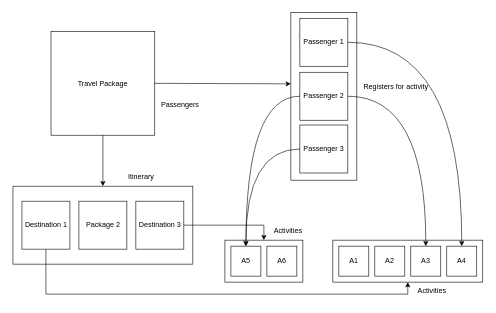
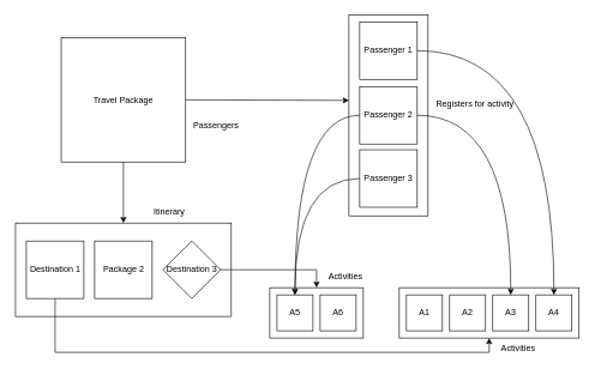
  <mxCell id="0" />
  <mxCell id="1" parent="0" />
  <mxCell id="2" value="" style="rounded=0;whiteSpace=wrap;html=1;" vertex="1" parent="1"><mxGeometry x="374" y="400" width="130" height="70" as="geometry" /></mxCell>
  <mxCell id="3" value="" style="rounded=0;whiteSpace=wrap;html=1;" vertex="1" parent="1"><mxGeometry x="484" y="20" width="110" height="280" as="geometry" /></mxCell>
  <mxCell id="4" value="" style="rounded=0;whiteSpace=wrap;html=1;" vertex="1" parent="1"><mxGeometry x="20.5" y="310" width="300" height="130" as="geometry" /></mxCell>
  <mxCell id="5" value="Travel Package" style="whiteSpace=wrap;html=1;aspect=fixed;" vertex="1" parent="1"><mxGeometry x="84" y="52" width="173" height="173" as="geometry" /></mxCell>
  <mxCell id="6" value="" style="endArrow=classic;html=1;rounded=0;exitX=0.5;exitY=1;exitDx=0;exitDy=0;entryX=0.5;entryY=0;entryDx=0;entryDy=0;" edge="1" parent="1" source="5" target="4"><mxGeometry width="50" height="50" relative="1" as="geometry"><mxPoint x="154" y="290" as="sourcePoint" /><mxPoint x="179" y="280" as="targetPoint" /></mxGeometry></mxCell>
  <mxCell id="7" style="edgeStyle=orthogonalEdgeStyle;rounded=0;orthogonalLoop=1;jettySize=auto;html=1;exitX=0.5;exitY=1;exitDx=0;exitDy=0;entryX=0.5;entryY=1;entryDx=0;entryDy=0;" edge="1" parent="1" source="8" target="17"><mxGeometry relative="1" as="geometry"><mxPoint x="44" y="500" as="targetPoint" /></mxGeometry></mxCell>
  <mxCell id="8" value="Destination 1" style="whiteSpace=wrap;html=1;aspect=fixed;" vertex="1" parent="1"><mxGeometry x="35.5" y="335" width="80" height="80" as="geometry" /></mxCell>
  <mxCell id="9" value="Package 2" style="whiteSpace=wrap;html=1;aspect=fixed;" vertex="1" parent="1"><mxGeometry x="130.5" y="335" width="80" height="80" as="geometry" /></mxCell>
- <mxCell id="10" value="Destination 3" style="whiteSpace=wrap;html=1;aspect=fixed;" vertex="1" parent="1"><mxGeometry x="225.5" y="335" width="80" height="80" as="geometry" /></mxCell>
+ <mxCell id="10" value="Destination 3" style="rhombus;whiteSpace=wrap;html=1;aspect=fixed;" vertex="1" parent="1"><mxGeometry x="225.5" y="335" width="80" height="80" as="geometry" /></mxCell>
  <mxCell id="11" value="Itinerary" style="text;html=1;align=center;verticalAlign=middle;resizable=0;points=[];autosize=1;strokeColor=none;fillColor=none;" vertex="1" parent="1"><mxGeometry x="199" y="280" width="70" height="30" as="geometry" /></mxCell>
  <mxCell id="12" value="Passenger 1" style="whiteSpace=wrap;html=1;aspect=fixed;" vertex="1" parent="1"><mxGeometry x="499" y="30" width="80" height="80" as="geometry" /></mxCell>
  <mxCell id="13" value="Passenger 2" style="whiteSpace=wrap;html=1;aspect=fixed;" vertex="1" parent="1"><mxGeometry x="499" y="120" width="80" height="80" as="geometry" /></mxCell>
  <mxCell id="14" value="Passenger 3" style="whiteSpace=wrap;html=1;aspect=fixed;" vertex="1" parent="1"><mxGeometry x="499" y="208" width="80" height="80" as="geometry" /></mxCell>
  <mxCell id="15" value="" style="endArrow=classic;html=1;rounded=0;exitX=1;exitY=0.5;exitDx=0;exitDy=0;entryX=0;entryY=0.426;entryDx=0;entryDy=0;entryPerimeter=0;" edge="1" parent="1" source="5" target="3"><mxGeometry width="50" height="50" relative="1" as="geometry"><mxPoint x="84" y="150" as="sourcePoint" /><mxPoint x="134" y="100" as="targetPoint" /></mxGeometry></mxCell>
  <mxCell id="16" value="Passengers" style="text;html=1;align=center;verticalAlign=middle;resizable=0;points=[];autosize=1;strokeColor=none;fillColor=none;" vertex="1" parent="1"><mxGeometry x="254" y="160" width="90" height="30" as="geometry" /></mxCell>
  <mxCell id="17" value="" style="rounded=0;whiteSpace=wrap;html=1;" vertex="1" parent="1"><mxGeometry x="554" y="400" width="250" height="70" as="geometry" /></mxCell>
  <mxCell id="18" value="A1" style="whiteSpace=wrap;html=1;aspect=fixed;" vertex="1" parent="1"><mxGeometry x="564" y="410" width="50" height="50" as="geometry" /></mxCell>
  <mxCell id="19" value="A2" style="whiteSpace=wrap;html=1;aspect=fixed;" vertex="1" parent="1"><mxGeometry x="624" y="410" width="50" height="50" as="geometry" /></mxCell>
  <mxCell id="20" value="A3" style="whiteSpace=wrap;html=1;aspect=fixed;" vertex="1" parent="1"><mxGeometry x="684" y="410" width="50" height="50" as="geometry" /></mxCell>
  <mxCell id="21" value="A4" style="whiteSpace=wrap;html=1;aspect=fixed;" vertex="1" parent="1"><mxGeometry x="744" y="410" width="50" height="50" as="geometry" /></mxCell>
  <mxCell id="22" value="Activities" style="text;html=1;align=center;verticalAlign=middle;resizable=0;points=[];autosize=1;strokeColor=none;fillColor=none;" vertex="1" parent="1"><mxGeometry x="684" y="470" width="70" height="30" as="geometry" /></mxCell>
  <mxCell id="23" style="edgeStyle=orthogonalEdgeStyle;rounded=0;orthogonalLoop=1;jettySize=auto;html=1;exitX=1;exitY=0.5;exitDx=0;exitDy=0;entryX=0.5;entryY=0;entryDx=0;entryDy=0;" edge="1" parent="1" source="10" target="2"><mxGeometry relative="1" as="geometry"><mxPoint x="309" y="500" as="targetPoint" /><mxPoint x="179" y="380" as="sourcePoint" /></mxGeometry></mxCell>
  <mxCell id="24" value="A5" style="whiteSpace=wrap;html=1;aspect=fixed;" vertex="1" parent="1"><mxGeometry x="384" y="410" width="50" height="50" as="geometry" /></mxCell>
  <mxCell id="25" value="A6" style="whiteSpace=wrap;html=1;aspect=fixed;" vertex="1" parent="1"><mxGeometry x="444" y="410" width="50" height="50" as="geometry" /></mxCell>
  <mxCell id="26" value="Activities" style="text;html=1;align=center;verticalAlign=middle;resizable=0;points=[];autosize=1;strokeColor=none;fillColor=none;" vertex="1" parent="1"><mxGeometry x="444" y="370" width="70" height="30" as="geometry" /></mxCell>
  <mxCell id="27" value="Registers for activity" style="text;html=1;align=center;verticalAlign=middle;resizable=0;points=[];autosize=1;strokeColor=none;fillColor=none;" vertex="1" parent="1"><mxGeometry x="594" y="130" width="130" height="30" as="geometry" /></mxCell>
  <mxCell id="28" style="edgeStyle=orthogonalEdgeStyle;rounded=0;orthogonalLoop=1;jettySize=auto;html=1;exitX=0;exitY=0.5;exitDx=0;exitDy=0;entryX=0.5;entryY=0;entryDx=0;entryDy=0;curved=1;" edge="1" parent="1" source="14" target="24"><mxGeometry relative="1" as="geometry" /></mxCell>
  <mxCell id="29" style="edgeStyle=orthogonalEdgeStyle;rounded=0;orthogonalLoop=1;jettySize=auto;html=1;exitX=0;exitY=0.5;exitDx=0;exitDy=0;entryX=0.5;entryY=0;entryDx=0;entryDy=0;curved=1;endArrow=open;" edge="1" parent="1" source="13" target="24"><mxGeometry relative="1" as="geometry"><mxPoint x="464" y="200" as="sourcePoint" /><mxPoint x="374" y="362" as="targetPoint" /></mxGeometry></mxCell>
  <mxCell id="30" style="edgeStyle=orthogonalEdgeStyle;rounded=0;orthogonalLoop=1;jettySize=auto;html=1;exitX=1;exitY=0.5;exitDx=0;exitDy=0;entryX=0.5;entryY=0;entryDx=0;entryDy=0;curved=1;" edge="1" parent="1" source="12" target="21"><mxGeometry relative="1" as="geometry"><mxPoint x="744" y="170" as="sourcePoint" /><mxPoint x="654" y="420" as="targetPoint" /></mxGeometry></mxCell>
  <mxCell id="31" style="edgeStyle=orthogonalEdgeStyle;rounded=0;orthogonalLoop=1;jettySize=auto;html=1;exitX=1;exitY=0.5;exitDx=0;exitDy=0;entryX=0.5;entryY=0;entryDx=0;entryDy=0;curved=1;" edge="1" parent="1" source="13" target="20"><mxGeometry relative="1" as="geometry"><mxPoint x="684" y="160" as="sourcePoint" /><mxPoint x="594" y="410" as="targetPoint" /></mxGeometry></mxCell>
